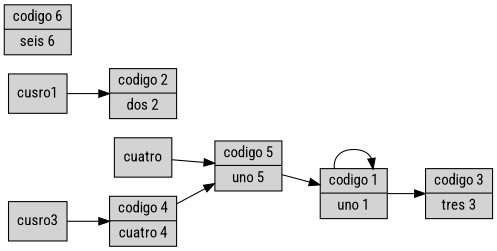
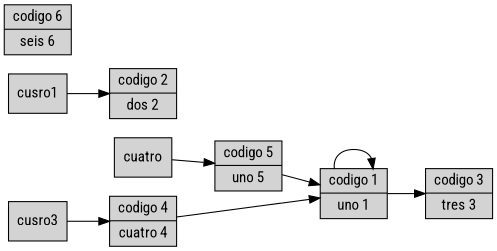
  digraph {
    fontname="Roboto Condensed"
    rankdir=LR
    node [fontname="Roboto Condensed" shape=record style=filled]
    edge [fontname="Roboto Condensed"]
    n1 [label="codigo 1 | uno 1"]
    n2 [label="codigo 3 | tres 3"]
    n3 [label="codigo 2 | dos 2"]
    n4 [label="codigo 4 | cuatro 4"]
    n5 [label="codigo 5 | uno 5"]
    n6 [label="codigo 6 | seis 6"]
    cusro1
    cusro3
    n9 [label=cuatro]
    n1 -> n1
    n1 -> n2
-   n4 -> n5
+   n4 -> n1
    n5 -> n1
    cusro1 -> n3
    cusro3 -> n4
    n9 -> n5
  }
